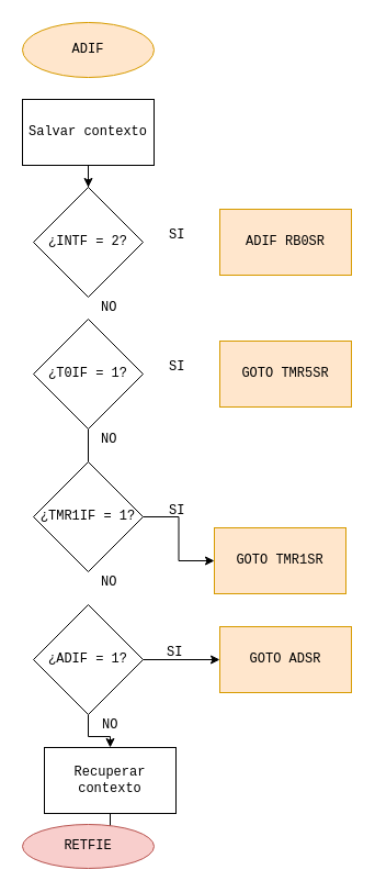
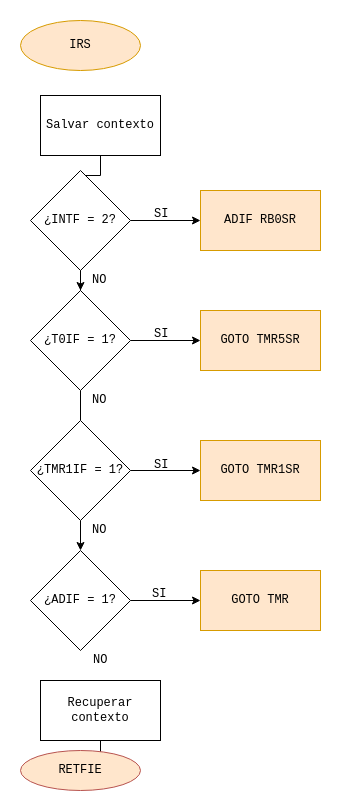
  <mxCell id="0" />
  <mxCell id="1" parent="0" />
- <mxCell id="2" value="ADIF" style="ellipse;whiteSpace=wrap;html=1;fillColor=#ffe6cc;strokeColor=#d79b00;fontFamily=Courier New;" parent="1" vertex="1"><mxGeometry x="20" y="20" width="120" height="50" as="geometry" /></mxCell>
+ <mxCell id="2" value="IRS" style="ellipse;whiteSpace=wrap;html=1;fillColor=#ffe6cc;strokeColor=#d79b00;fontFamily=Courier New;" parent="1" vertex="1"><mxGeometry x="20" y="20" width="120" height="50" as="geometry" /></mxCell>
  <mxCell id="3" style="edgeStyle=orthogonalEdgeStyle;rounded=0;orthogonalLoop=1;jettySize=auto;html=1;entryX=0.5;entryY=0;entryDx=0;entryDy=0;fontFamily=Courier New;" parent="1" source="4" target="7" edge="1"><mxGeometry relative="1" as="geometry" /></mxCell>
- <mxCell id="4" value="Salvar contexto" style="rounded=0;whiteSpace=wrap;html=1;fontFamily=Courier New;" parent="1" vertex="1"><mxGeometry x="20" y="90" width="120" height="60" as="geometry" /></mxCell>
+ <mxCell id="4" value="Salvar contexto" style="rounded=0;whiteSpace=wrap;html=1;fontFamily=Courier New;" parent="1" vertex="1"><mxGeometry x="40" y="95" width="120" height="60" as="geometry" /></mxCell>
+ <mxCell id="5" style="edgeStyle=orthogonalEdgeStyle;rounded=0;orthogonalLoop=1;jettySize=auto;html=1;entryX=0.5;entryY=0;entryDx=0;entryDy=0;fontFamily=Courier New;" parent="1" source="7" target="10" edge="1"><mxGeometry relative="1" as="geometry" /></mxCell>
+ <mxCell id="6" style="edgeStyle=orthogonalEdgeStyle;rounded=0;orthogonalLoop=1;jettySize=auto;html=1;entryX=0;entryY=0.5;entryDx=0;entryDy=0;fontFamily=Courier New;" parent="1" source="7" target="19" edge="1"><mxGeometry relative="1" as="geometry" /></mxCell>
  <mxCell id="7" value="¿INTF = 2?" style="rhombus;whiteSpace=wrap;html=1;fontFamily=Courier New;" parent="1" vertex="1"><mxGeometry x="30" y="170" width="100" height="100" as="geometry" /></mxCell>
  <mxCell id="8" style="edgeStyle=orthogonalEdgeStyle;rounded=0;orthogonalLoop=1;jettySize=auto;html=1;entryX=0.5;entryY=0;entryDx=0;entryDy=0;fontFamily=Courier New;endArrow=none;" parent="1" source="10" target="13" edge="1"><mxGeometry relative="1" as="geometry" /></mxCell>
+ <mxCell id="9" style="edgeStyle=orthogonalEdgeStyle;rounded=0;orthogonalLoop=1;jettySize=auto;html=1;entryX=0;entryY=0.5;entryDx=0;entryDy=0;fontFamily=Courier New;" parent="1" source="10" target="20" edge="1"><mxGeometry relative="1" as="geometry" /></mxCell>
  <mxCell id="10" value="¿T0IF = 1?" style="rhombus;whiteSpace=wrap;html=1;fontFamily=Courier New;" parent="1" vertex="1"><mxGeometry x="30" y="290" width="100" height="100" as="geometry" /></mxCell>
+ <mxCell id="11" style="edgeStyle=orthogonalEdgeStyle;rounded=0;orthogonalLoop=1;jettySize=auto;html=1;fontFamily=Courier New;" parent="1" source="13" target="16" edge="1"><mxGeometry relative="1" as="geometry" /></mxCell>
  <mxCell id="12" style="edgeStyle=orthogonalEdgeStyle;rounded=0;orthogonalLoop=1;jettySize=auto;html=1;entryX=0;entryY=0.5;entryDx=0;entryDy=0;fontFamily=Courier New;" parent="1" source="13" target="21" edge="1"><mxGeometry relative="1" as="geometry" /></mxCell>
  <mxCell id="13" value="¿TMR1IF = 1?" style="rhombus;whiteSpace=wrap;html=1;fontFamily=Courier New;" parent="1" vertex="1"><mxGeometry x="30" y="420" width="100" height="100" as="geometry" /></mxCell>
- <mxCell id="14" style="edgeStyle=orthogonalEdgeStyle;rounded=0;orthogonalLoop=1;jettySize=auto;html=1;entryX=0.5;entryY=0;entryDx=0;entryDy=0;fontFamily=Courier New;" parent="1" source="16" target="18" edge="1"><mxGeometry relative="1" as="geometry" /></mxCell>
  <mxCell id="15" style="edgeStyle=orthogonalEdgeStyle;rounded=0;orthogonalLoop=1;jettySize=auto;html=1;entryX=0;entryY=0.5;entryDx=0;entryDy=0;fontFamily=Courier New;" parent="1" source="16" target="22" edge="1"><mxGeometry relative="1" as="geometry" /></mxCell>
  <mxCell id="16" value="¿ADIF = 1?" style="rhombus;whiteSpace=wrap;html=1;fontFamily=Courier New;" parent="1" vertex="1"><mxGeometry x="30" y="550" width="100" height="100" as="geometry" /></mxCell>
  <mxCell id="17" style="edgeStyle=orthogonalEdgeStyle;rounded=0;orthogonalLoop=1;jettySize=auto;html=1;entryX=0.5;entryY=0;entryDx=0;entryDy=0;fontFamily=Courier New;" parent="1" source="18" edge="1"><mxGeometry relative="1" as="geometry"><mxPoint x="80" y="750" as="targetPoint" /></mxGeometry></mxCell>
  <mxCell id="18" value="Recuperar contexto" style="rounded=0;whiteSpace=wrap;html=1;fontFamily=Courier New;" parent="1" vertex="1"><mxGeometry x="40" y="680" width="120" height="60" as="geometry" /></mxCell>
  <mxCell id="19" value="ADIF RB0SR" style="rounded=0;whiteSpace=wrap;html=1;fontFamily=Courier New;fillColor=#ffe6cc;strokeColor=#d79b00;" parent="1" vertex="1"><mxGeometry x="200" y="190" width="120" height="60" as="geometry" /></mxCell>
  <mxCell id="20" value="GOTO TMR5SR" style="rounded=0;whiteSpace=wrap;html=1;fontFamily=Courier New;fillColor=#ffe6cc;strokeColor=#d79b00;" parent="1" vertex="1"><mxGeometry x="200" y="310" width="120" height="60" as="geometry" /></mxCell>
- <mxCell id="21" value="GOTO TMR1SR" style="rounded=0;whiteSpace=wrap;html=1;fontFamily=Courier New;fillColor=#ffe6cc;strokeColor=#d79b00;" parent="1" vertex="1"><mxGeometry x="195" y="480" width="120" height="60" as="geometry" /></mxCell>
- <mxCell id="22" value="GOTO ADSR" style="rounded=0;whiteSpace=wrap;html=1;fontFamily=Courier New;fillColor=#ffe6cc;strokeColor=#d79b00;" parent="1" vertex="1"><mxGeometry x="200" y="570" width="120" height="60" as="geometry" /></mxCell>
- <mxCell id="23" value="RETFIE" style="ellipse;whiteSpace=wrap;html=1;fillColor=#f8cecc;strokeColor=#b85450;fontFamily=Courier New;" parent="1" vertex="1"><mxGeometry x="20" y="750" width="120" height="40" as="geometry" /></mxCell>
+ <mxCell id="21" value="GOTO TMR1SR" style="rounded=0;whiteSpace=wrap;html=1;fontFamily=Courier New;fillColor=#ffe6cc;strokeColor=#d79b00;" parent="1" vertex="1"><mxGeometry x="200" y="440" width="120" height="60" as="geometry" /></mxCell>
+ <mxCell id="22" value="GOTO TMR" style="rounded=0;whiteSpace=wrap;html=1;fontFamily=Courier New;fillColor=#ffe6cc;strokeColor=#d79b00;" parent="1" vertex="1"><mxGeometry x="200" y="570" width="120" height="60" as="geometry" /></mxCell>
+ <mxCell id="23" value="RETFIE" style="ellipse;whiteSpace=wrap;html=1;fillColor=#ffe6cc;strokeColor=#b85450;fontFamily=Courier New;" parent="1" vertex="1"><mxGeometry x="20" y="750" width="120" height="40" as="geometry" /></mxCell>
  <mxCell id="24" value="SI" style="text;html=1;resizable=0;points=[];autosize=1;align=left;verticalAlign=top;spacingTop=-4;fontFamily=Courier New;" vertex="1" parent="1"><mxGeometry x="152" y="204" width="30" height="20" as="geometry" /></mxCell>
  <mxCell id="25" value="SI" style="text;html=1;resizable=0;points=[];autosize=1;align=left;verticalAlign=top;spacingTop=-4;fontFamily=Courier New;" vertex="1" parent="1"><mxGeometry x="152" y="324" width="30" height="20" as="geometry" /></mxCell>
  <mxCell id="26" value="SI" style="text;html=1;resizable=0;points=[];autosize=1;align=left;verticalAlign=top;spacingTop=-4;fontFamily=Courier New;" vertex="1" parent="1"><mxGeometry x="152" y="455" width="30" height="20" as="geometry" /></mxCell>
  <mxCell id="27" value="SI" style="text;html=1;resizable=0;points=[];autosize=1;align=left;verticalAlign=top;spacingTop=-4;fontFamily=Courier New;" vertex="1" parent="1"><mxGeometry x="150" y="584" width="30" height="20" as="geometry" /></mxCell>
  <mxCell id="28" value="NO" style="text;html=1;resizable=0;points=[];autosize=1;align=left;verticalAlign=top;spacingTop=-4;fontFamily=Courier New;" vertex="1" parent="1"><mxGeometry x="90" y="270" width="30" height="20" as="geometry" /></mxCell>
  <mxCell id="29" value="NO" style="text;html=1;resizable=0;points=[];autosize=1;align=left;verticalAlign=top;spacingTop=-4;fontFamily=Courier New;" vertex="1" parent="1"><mxGeometry x="90" y="390" width="30" height="20" as="geometry" /></mxCell>
  <mxCell id="30" value="NO" style="text;html=1;resizable=0;points=[];autosize=1;align=left;verticalAlign=top;spacingTop=-4;fontFamily=Courier New;" vertex="1" parent="1"><mxGeometry x="90" y="520" width="30" height="20" as="geometry" /></mxCell>
  <mxCell id="31" value="NO" style="text;html=1;resizable=0;points=[];autosize=1;align=left;verticalAlign=top;spacingTop=-4;fontFamily=Courier New;" vertex="1" parent="1"><mxGeometry x="91" y="650" width="30" height="20" as="geometry" /></mxCell>
